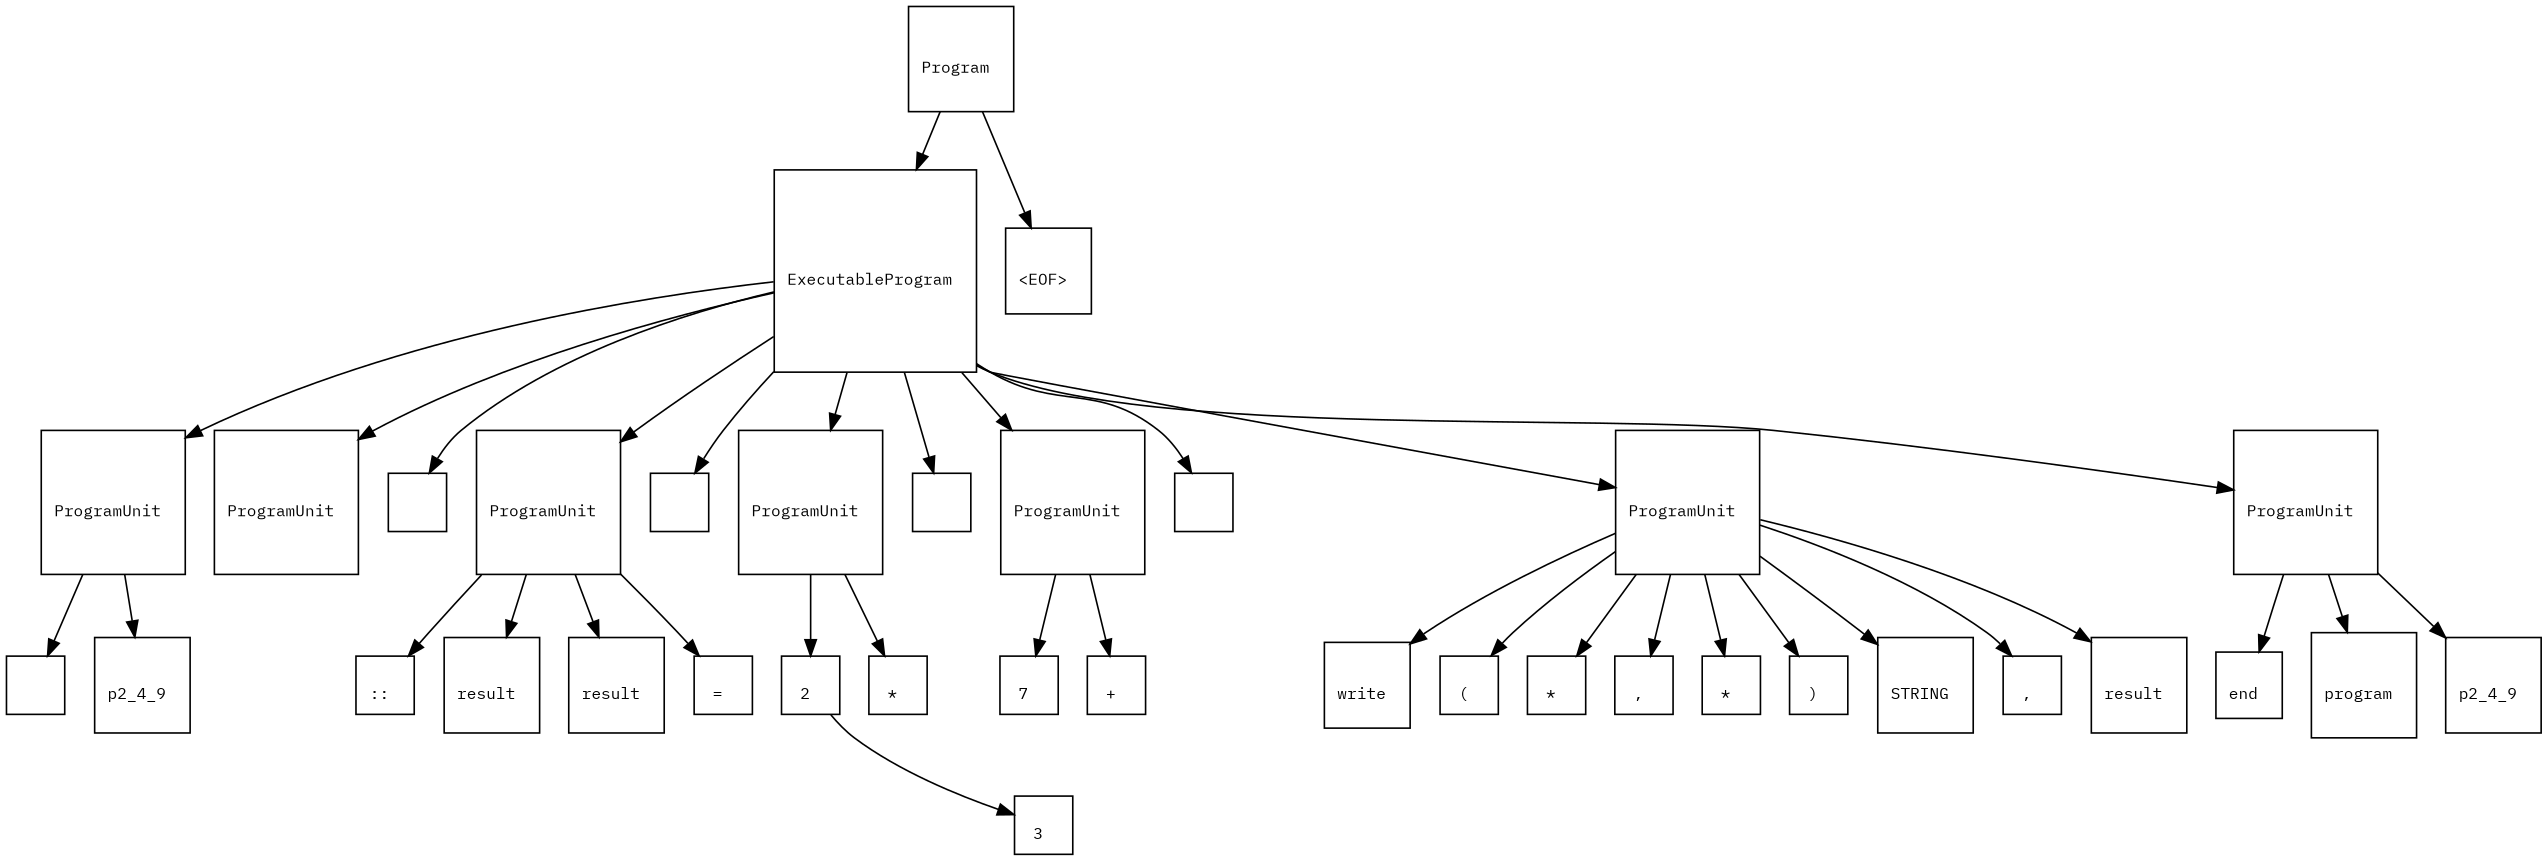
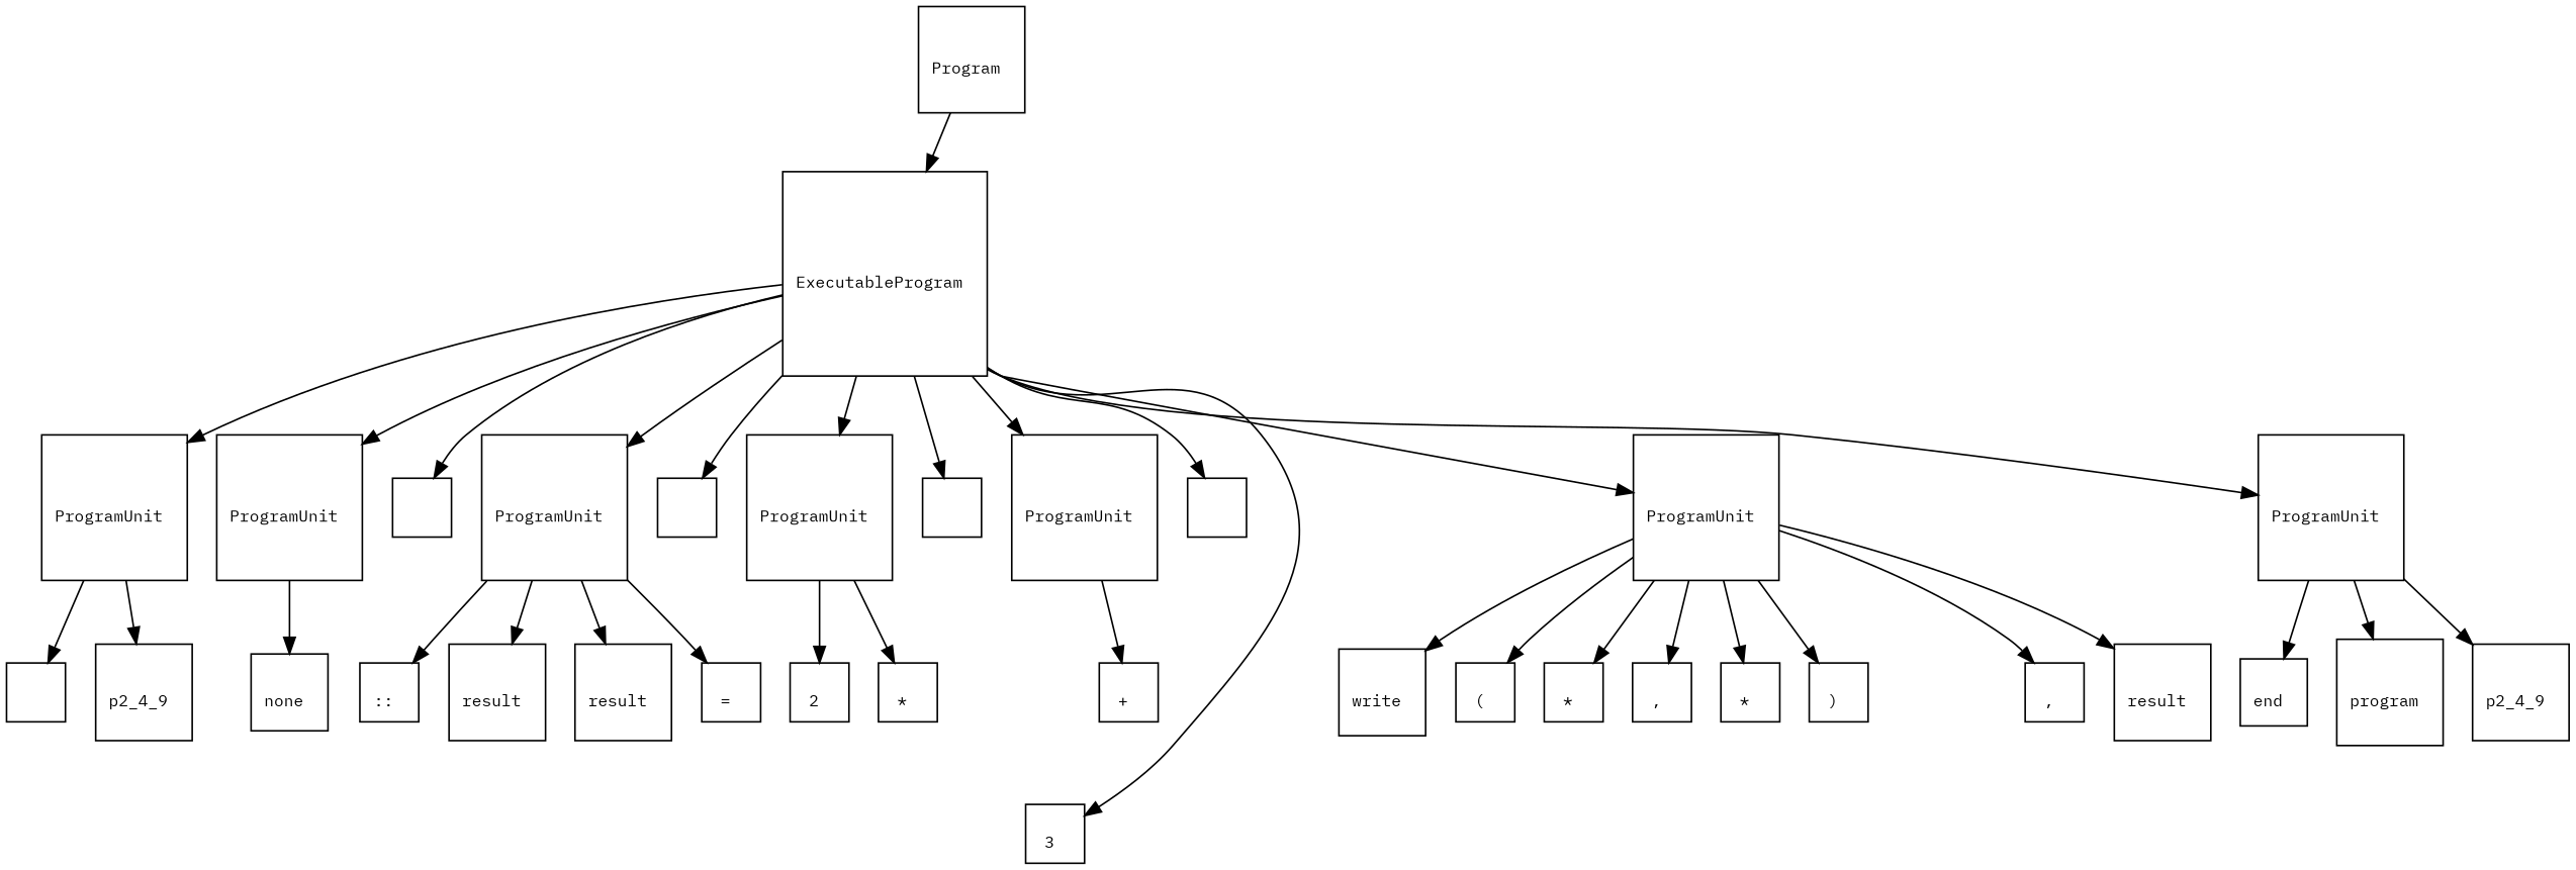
  digraph {
    fontname="IBM Plex Mono"
    node [fontname="IBM Plex Mono" fontsize=10 shape=square]
    edge [fontname="IBM Plex Mono"]
    n1 [label="\lProgram \n"]
    n2 [label="\lExecutableProgram \n"]
-   n3 [label="\l&lt;EOF&gt; \n"]
    n4 [label="\lProgramUnit \n"]
    n5 [label="\lProgramUnit \n"]
    n6 [label="\l \n"]
    n7 [label="\lProgramUnit \n"]
    n8 [label="\l \n"]
    n9 [label="\lProgramUnit \n"]
    n10 [label="\l \n"]
    n11 [label="\lProgramUnit \n"]
    n12 [label="\l \n"]
    n13 [label="\l3 \n"]
    n14 [label="\lProgramUnit \n"]
    n15 [label="\lProgramUnit \n"]
    n16 [label="\l \n"]
    n17 [label="\lp2_4_9 \n"]
+   n18 [label="\lnone \n"]
    n19 [label="\l:: \n"]
    n20 [label="\lresult \n"]
    n21 [label="\lresult \n"]
    n22 [label="\l= \n"]
    n23 [label="\l2 \n"]
    n24 [label="\l* \n"]
-   n25 [label="\l7 \n"]
    n26 [label="\l+ \n"]
    n27 [label="\lwrite \n"]
    n28 [label="\l( \n"]
    n29 [label="\l* \n"]
    n30 [label="\l, \n"]
    n31 [label="\l* \n"]
    n32 [label="\l) \n"]
-   n33 [label="\lSTRING \n"]
    n34 [label="\l, \n"]
    n35 [label="\lresult \n"]
    n36 [label="\lend \n"]
    n37 [label="\lprogram \n"]
    n38 [label="\lp2_4_9 \n"]
    n1 -> n2
-   n1 -> n3
    n2 -> n4
    n2 -> n5
    n2 -> n6
    n2 -> n7
    n2 -> n8
    n2 -> n9
    n2 -> n10
    n2 -> n11
    n2 -> n12
-   n23 -> n13
+   n2 -> n13
    n2 -> n14
    n2 -> n15
    n4 -> n16
    n4 -> n17
+   n5 -> n18
    n7 -> n19
    n7 -> n20
    n7 -> n21
    n7 -> n22
    n9 -> n23
    n9 -> n24
-   n11 -> n25
    n11 -> n26
    n14 -> n27
    n14 -> n28
    n14 -> n29
    n14 -> n30
    n14 -> n31
    n14 -> n32
-   n14 -> n33
    n14 -> n34
    n14 -> n35
    n15 -> n36
    n15 -> n37
    n15 -> n38
  }
